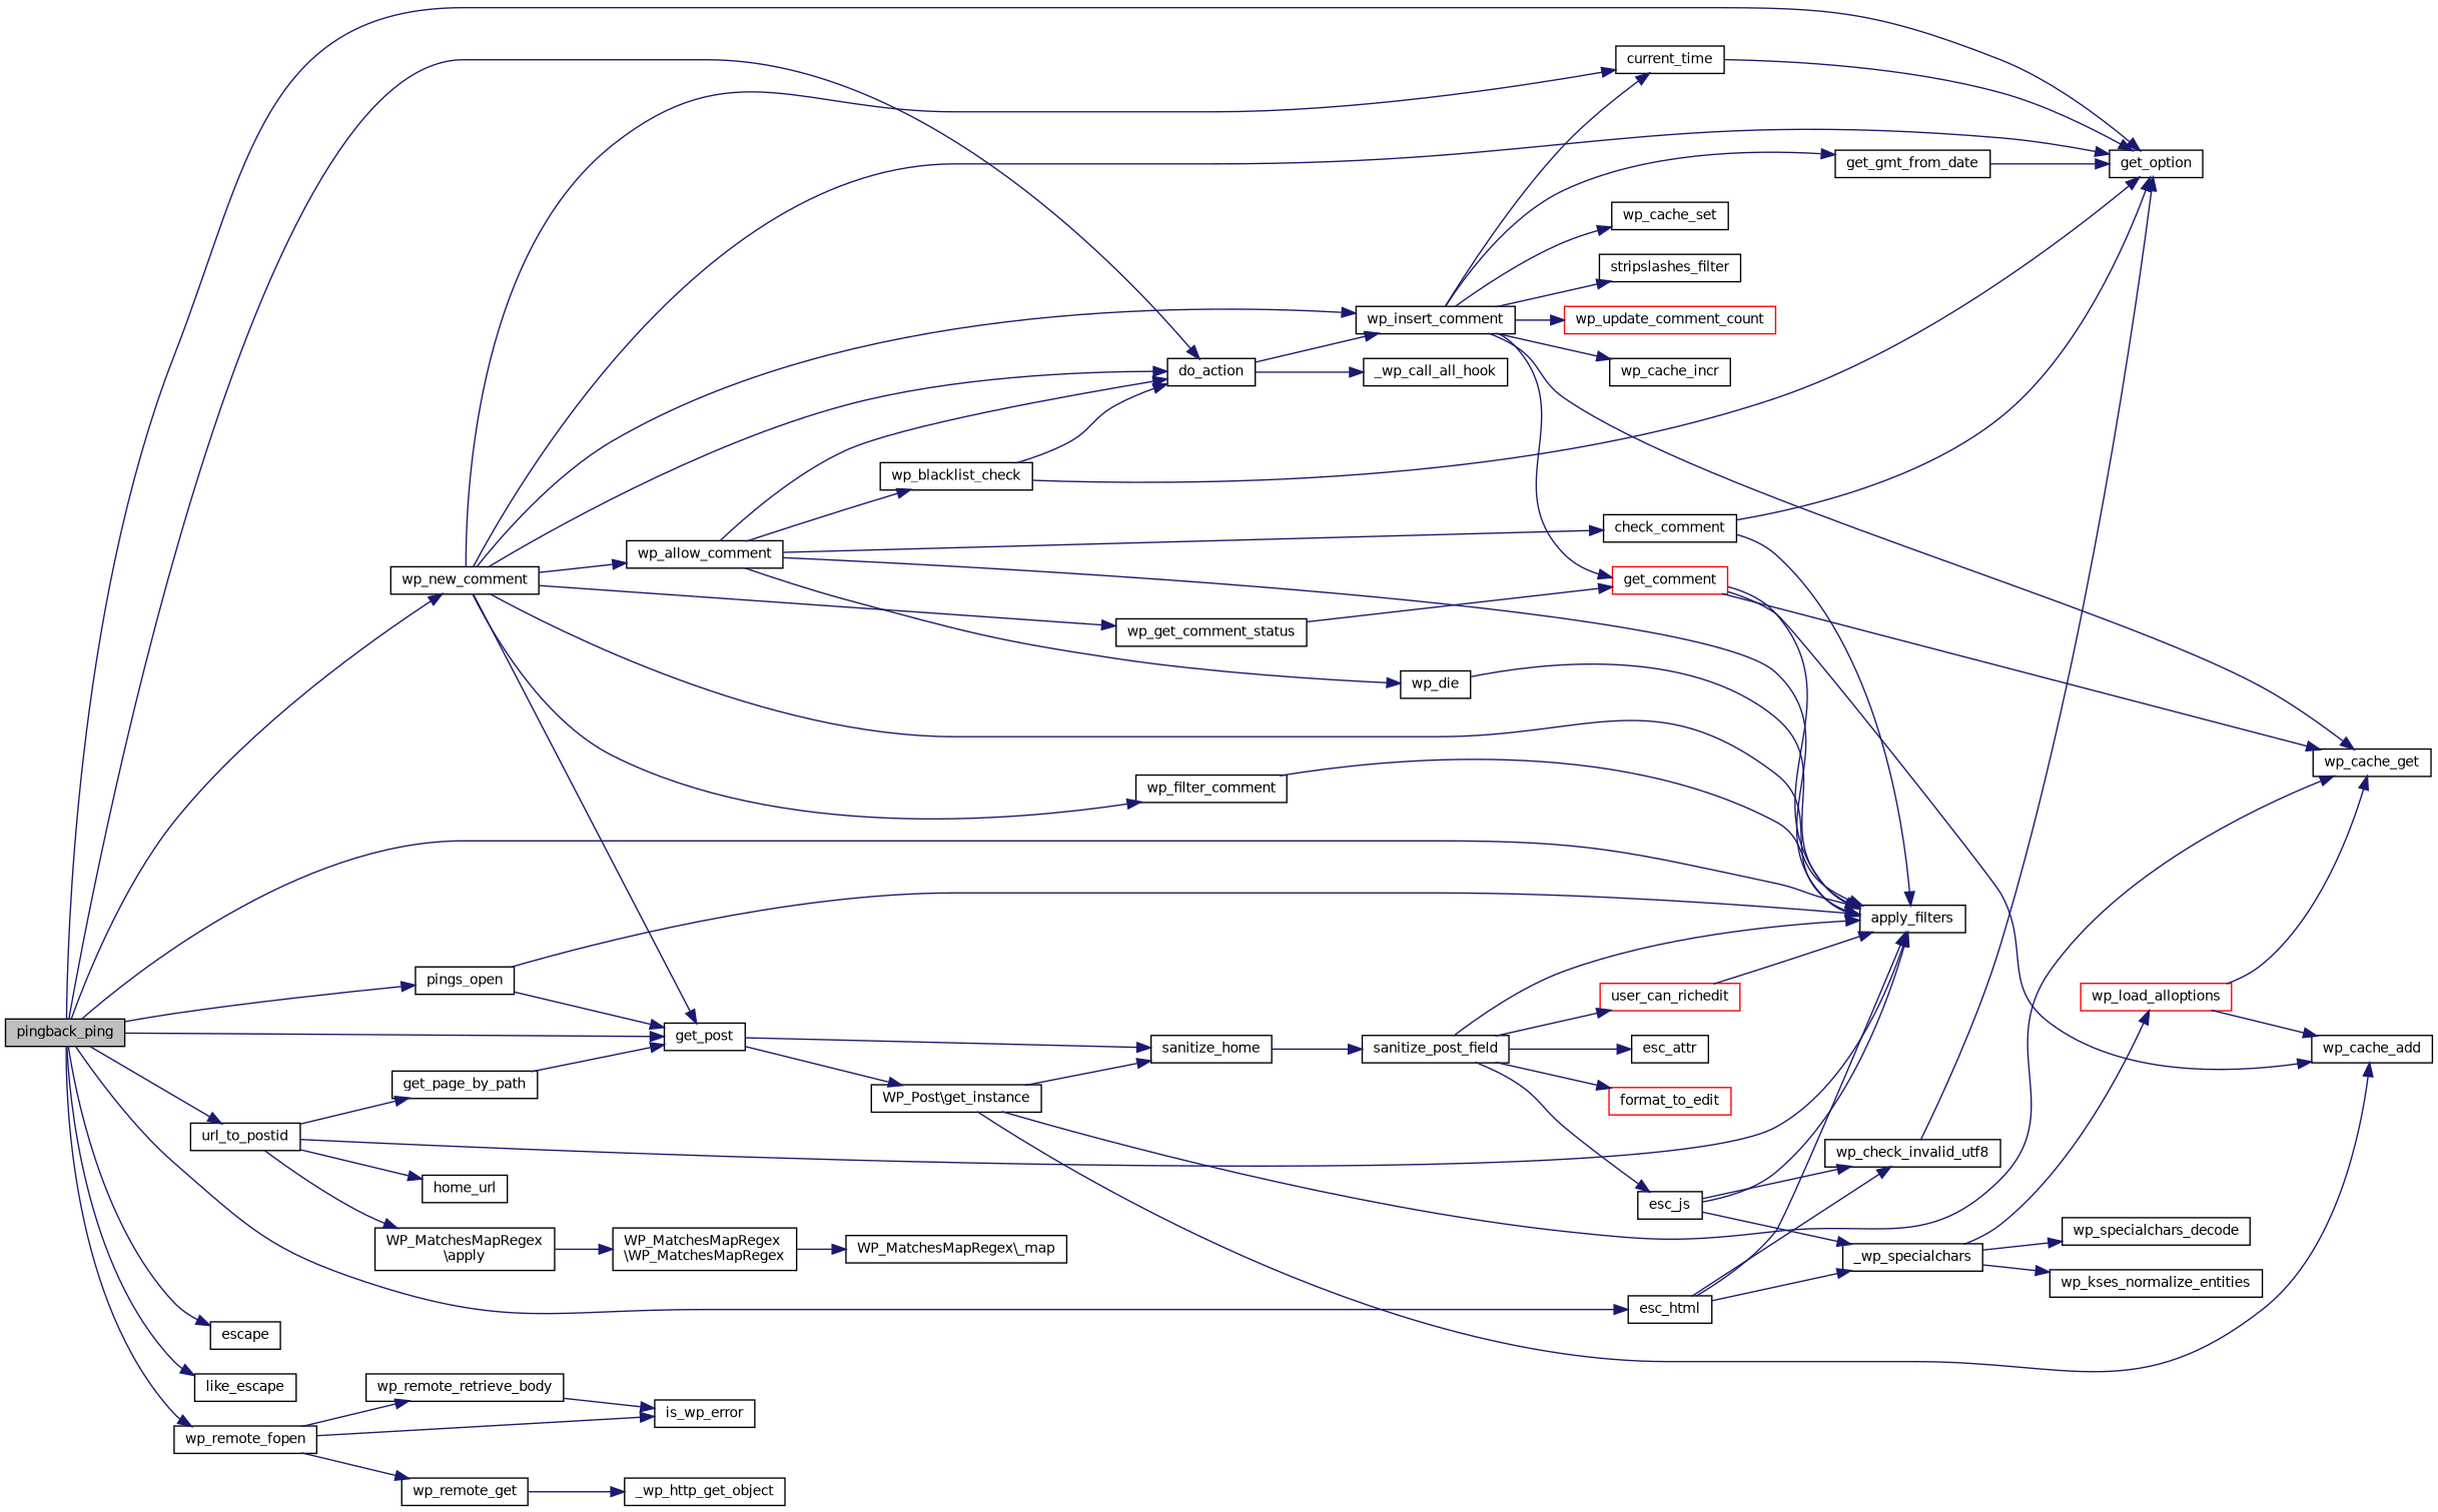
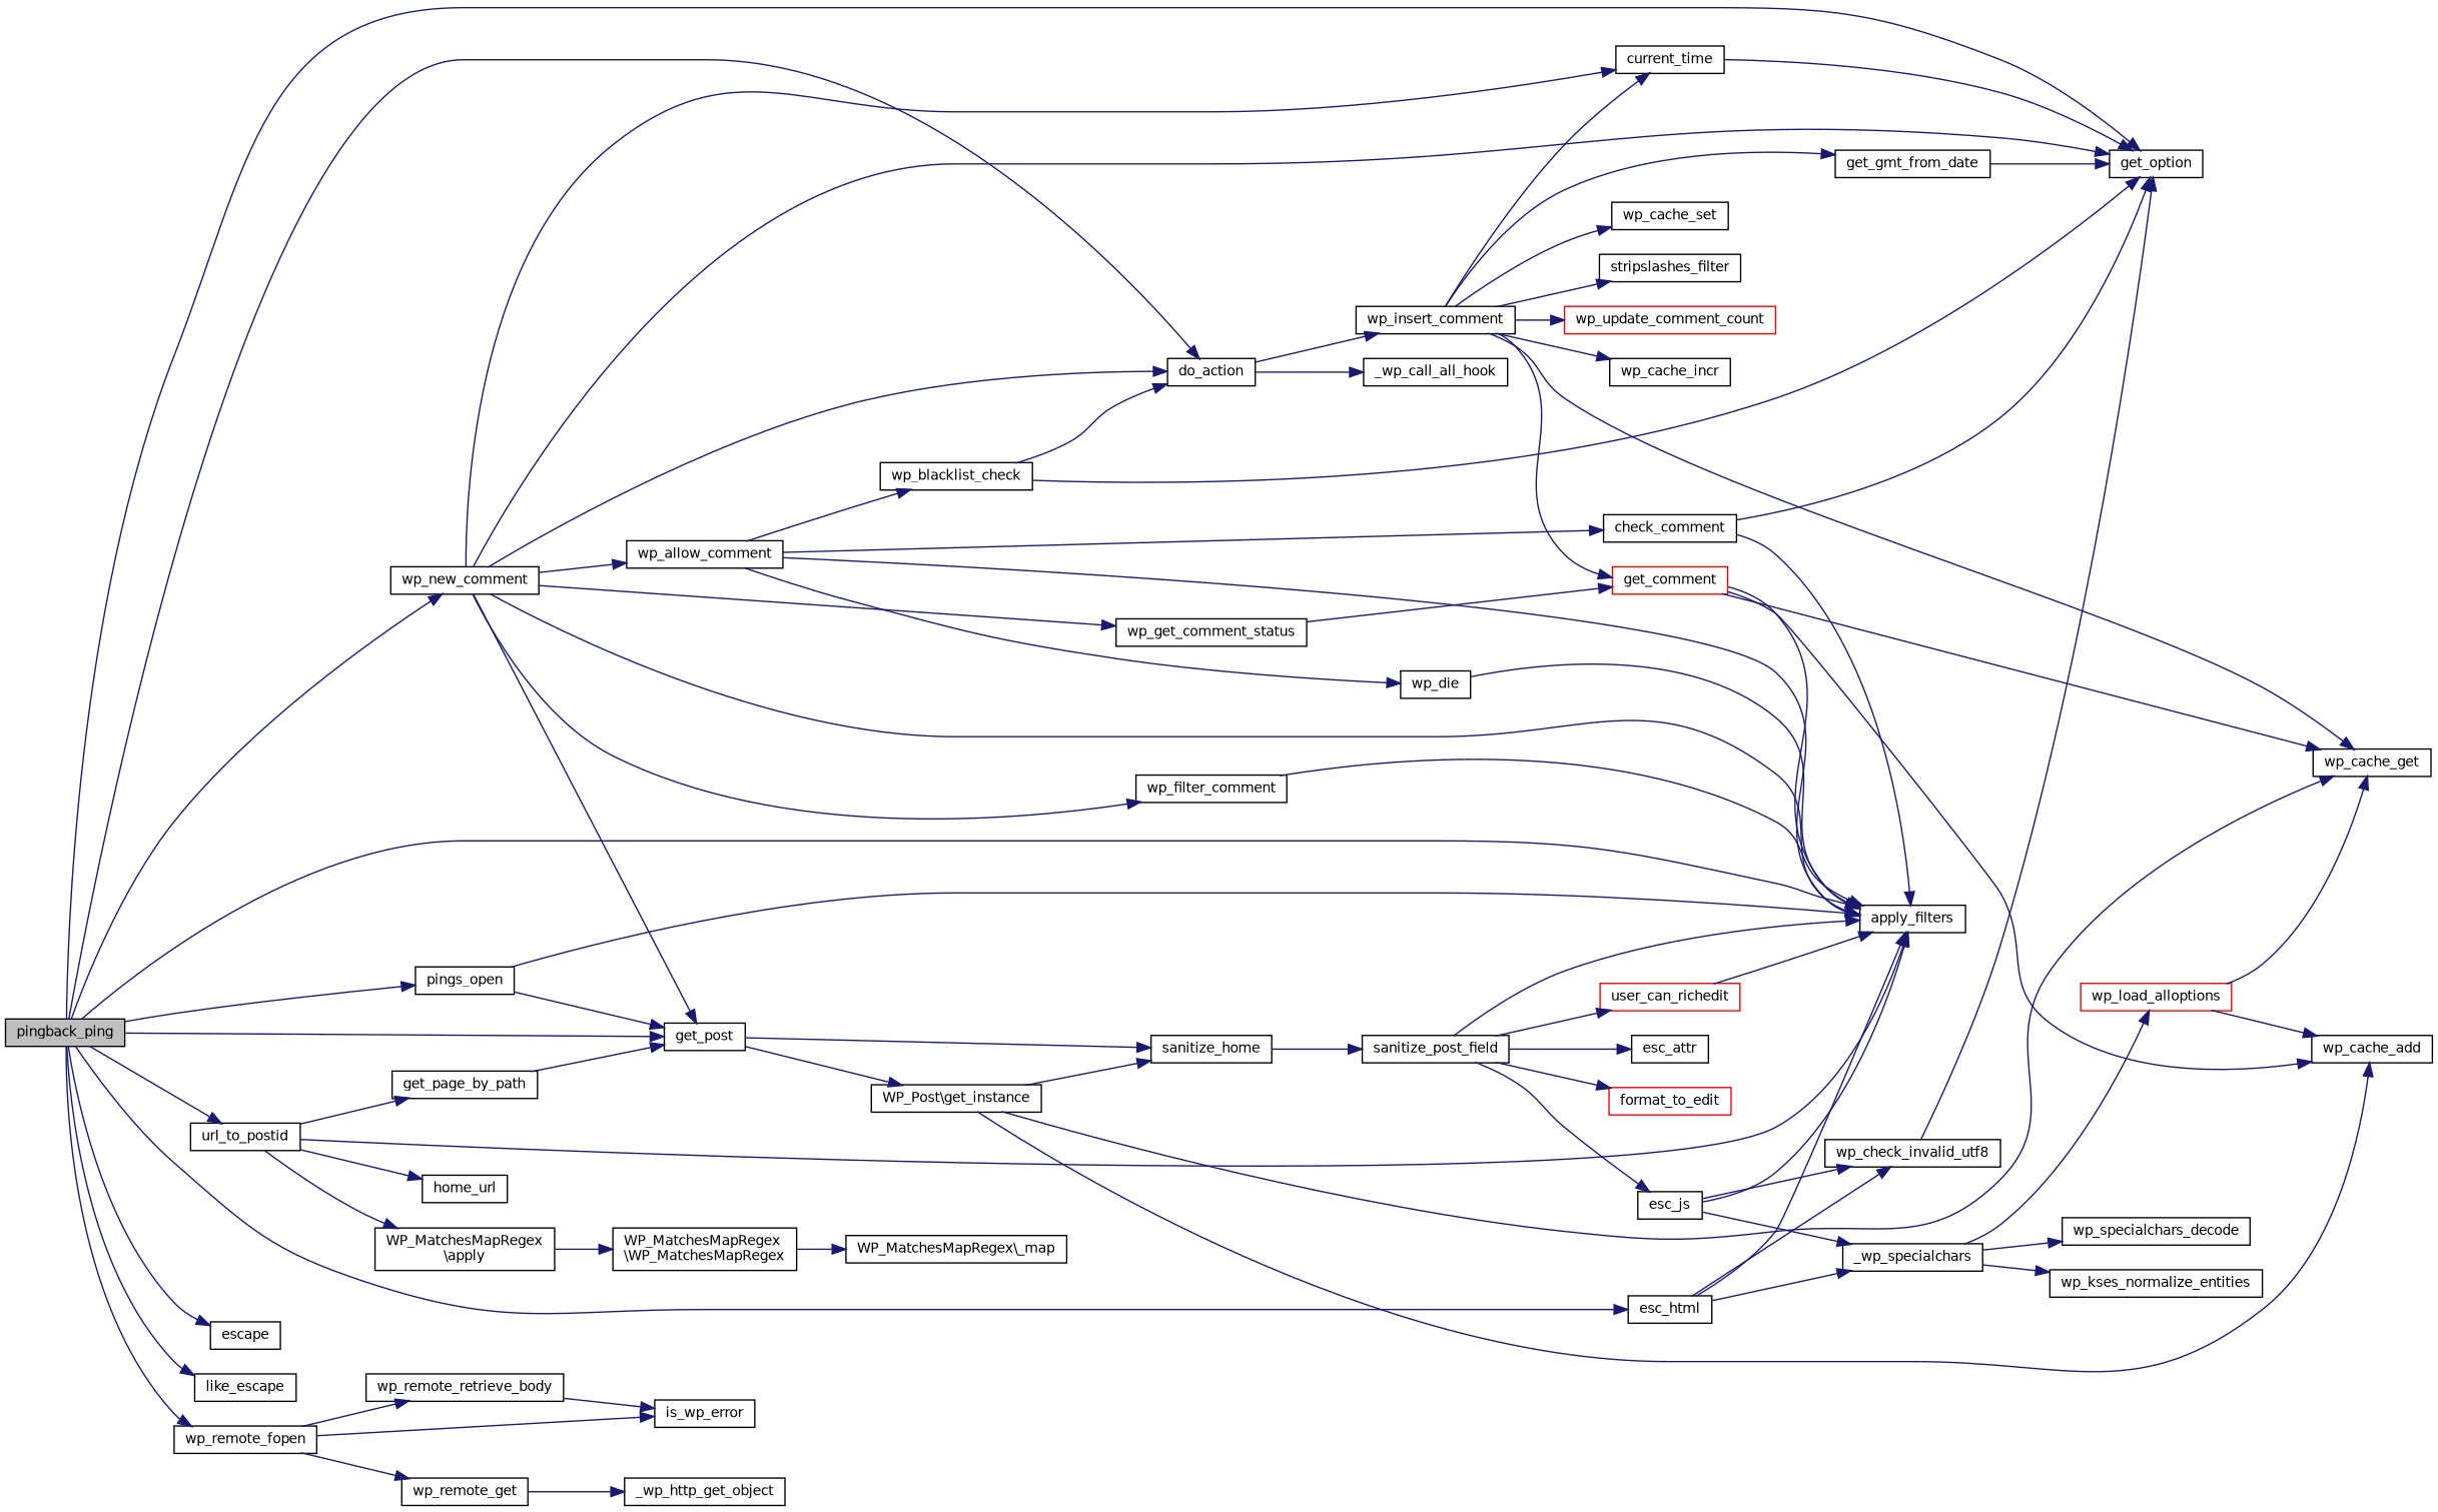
  digraph {
    rankdir=LR
    node [color=black fillcolor=white fontname=Helvetica fontsize=10 shape=record style=filled]
    edge [color=midnightblue fontname=Helvetica fontsize=10 labelfontname=Helvetica labelfontsize=10 style=solid]
    n1 [fillcolor=grey75 fontcolor=black height=0.2 label=pingback_ping width=0.4]
    n2 [height=0.2 label=do_action width=0.4]
    n3 [height=0.2 label=escape width=0.4]
    n4 [height=0.2 label=get_option width=0.4]
    n5 [height=0.2 label=url_to_postid width=0.4]
    n6 [height=0.2 label=apply_filters width=0.4]
    n7 [height=0.2 label=get_post width=0.4]
    n8 [height=0.2 label=like_escape width=0.4]
    n9 [height=0.2 label=pings_open width=0.4]
    n10 [height=0.2 label=wp_remote_fopen width=0.4]
    n11 [height=0.2 label=esc_html width=0.4]
    n12 [height=0.2 label=wp_new_comment width=0.4]
    n13 [height=0.2 label=_wp_call_all_hook width=0.4]
    n14 [height=0.2 label=wp_insert_comment width=0.4]
    n15 [height=0.2 label=home_url width=0.4]
    n16 [height=0.2 label=get_page_by_path width=0.4]
    n17 [height=0.2 label="WP_MatchesMapRegex\l\\apply" width=0.4]
    n18 [height=0.2 label=sanitize_home width=0.4]
    n19 [height=0.2 label="WP_Post\\get_instance" width=0.4]
    n20 [height=0.2 label=wp_remote_get width=0.4]
    n21 [height=0.2 label=is_wp_error width=0.4]
    n22 [height=0.2 label=wp_remote_retrieve_body width=0.4]
    n23 [height=0.2 label=wp_check_invalid_utf8 width=0.4]
    n24 [height=0.2 label=_wp_specialchars width=0.4]
    n25 [height=0.2 label=wp_get_comment_status width=0.4]
    n26 [height=0.2 label=current_time width=0.4]
    n27 [height=0.2 label=wp_filter_comment width=0.4]
    n28 [height=0.2 label=wp_allow_comment width=0.4]
    n29 [height=0.2 label="WP_MatchesMapRegex\l\\WP_MatchesMapRegex" width=0.4]
    n30 [height=0.2 label=sanitize_post_field width=0.4]
    n31 [height=0.2 label=wp_cache_get width=0.4]
    n32 [height=0.2 label=wp_cache_add width=0.4]
    n33 [color=red height=0.2 label=format_to_edit width=0.4]
    n34 [color=red height=0.2 label=user_can_richedit width=0.4]
    n35 [height=0.2 label=esc_attr width=0.4]
    n36 [height=0.2 label=esc_js width=0.4]
    n37 [color=red height=0.2 label=wp_load_alloptions width=0.4]
    n38 [height=0.2 label=wp_specialchars_decode width=0.4]
    n39 [height=0.2 label=wp_kses_normalize_entities width=0.4]
    n40 [height=0.2 label="WP_MatchesMapRegex\\_map" width=0.4]
    n41 [height=0.2 label=_wp_http_get_object width=0.4]
    n42 [color=red height=0.2 label=get_comment width=0.4]
    n43 [height=0.2 label=wp_die width=0.4]
    n44 [height=0.2 label=check_comment width=0.4]
    n45 [height=0.2 label=wp_blacklist_check width=0.4]
    n46 [height=0.2 label=stripslashes_filter width=0.4]
    n47 [height=0.2 label=get_gmt_from_date width=0.4]
    n48 [color=red height=0.2 label=wp_update_comment_count width=0.4]
    n49 [height=0.2 label=wp_cache_incr width=0.4]
    n50 [height=0.2 label=wp_cache_set width=0.4]
    n1 -> n2
    n1 -> n3
    n1 -> n4
    n1 -> n5
    n1 -> n6
    n1 -> n7
    n1 -> n8
    n1 -> n9
    n1 -> n10
    n1 -> n11
    n1 -> n12
    n2 -> n13
    n2 -> n14
    n5 -> n6
    n5 -> n15
    n5 -> n16
    n5 -> n17
    n7 -> n18
    n7 -> n19
    n9 -> n6
    n9 -> n7
    n10 -> n20
    n10 -> n21
    n10 -> n22
    n11 -> n6
    n11 -> n23
    n11 -> n24
    n12 -> n2
    n12 -> n4
    n12 -> n6
    n12 -> n7
-   n12 -> n14
    n12 -> n25
    n12 -> n26
    n12 -> n27
    n12 -> n28
    n14 -> n26
    n14 -> n31
    n14 -> n42
    n14 -> n46
    n14 -> n47
    n14 -> n48
    n14 -> n49
    n14 -> n50
    n16 -> n7
    n17 -> n29
    n18 -> n30
    n19 -> n18
    n19 -> n31
    n19 -> n32
    n20 -> n41
    n22 -> n21
    n23 -> n4
    n24 -> n37
    n24 -> n38
    n24 -> n39
    n25 -> n42
    n26 -> n4
    n27 -> n6
-   n28 -> n2
    n28 -> n6
    n28 -> n43
    n28 -> n44
    n28 -> n45
    n29 -> n40
    n30 -> n6
    n30 -> n33
    n30 -> n34
    n30 -> n35
    n30 -> n36
    n34 -> n6
    n36 -> n6
    n36 -> n23
    n36 -> n24
    n37 -> n31
    n37 -> n32
    n42 -> n6
    n42 -> n31
    n42 -> n32
    n43 -> n6
    n44 -> n4
    n44 -> n6
    n45 -> n2
    n45 -> n4
    n47 -> n4
  }
